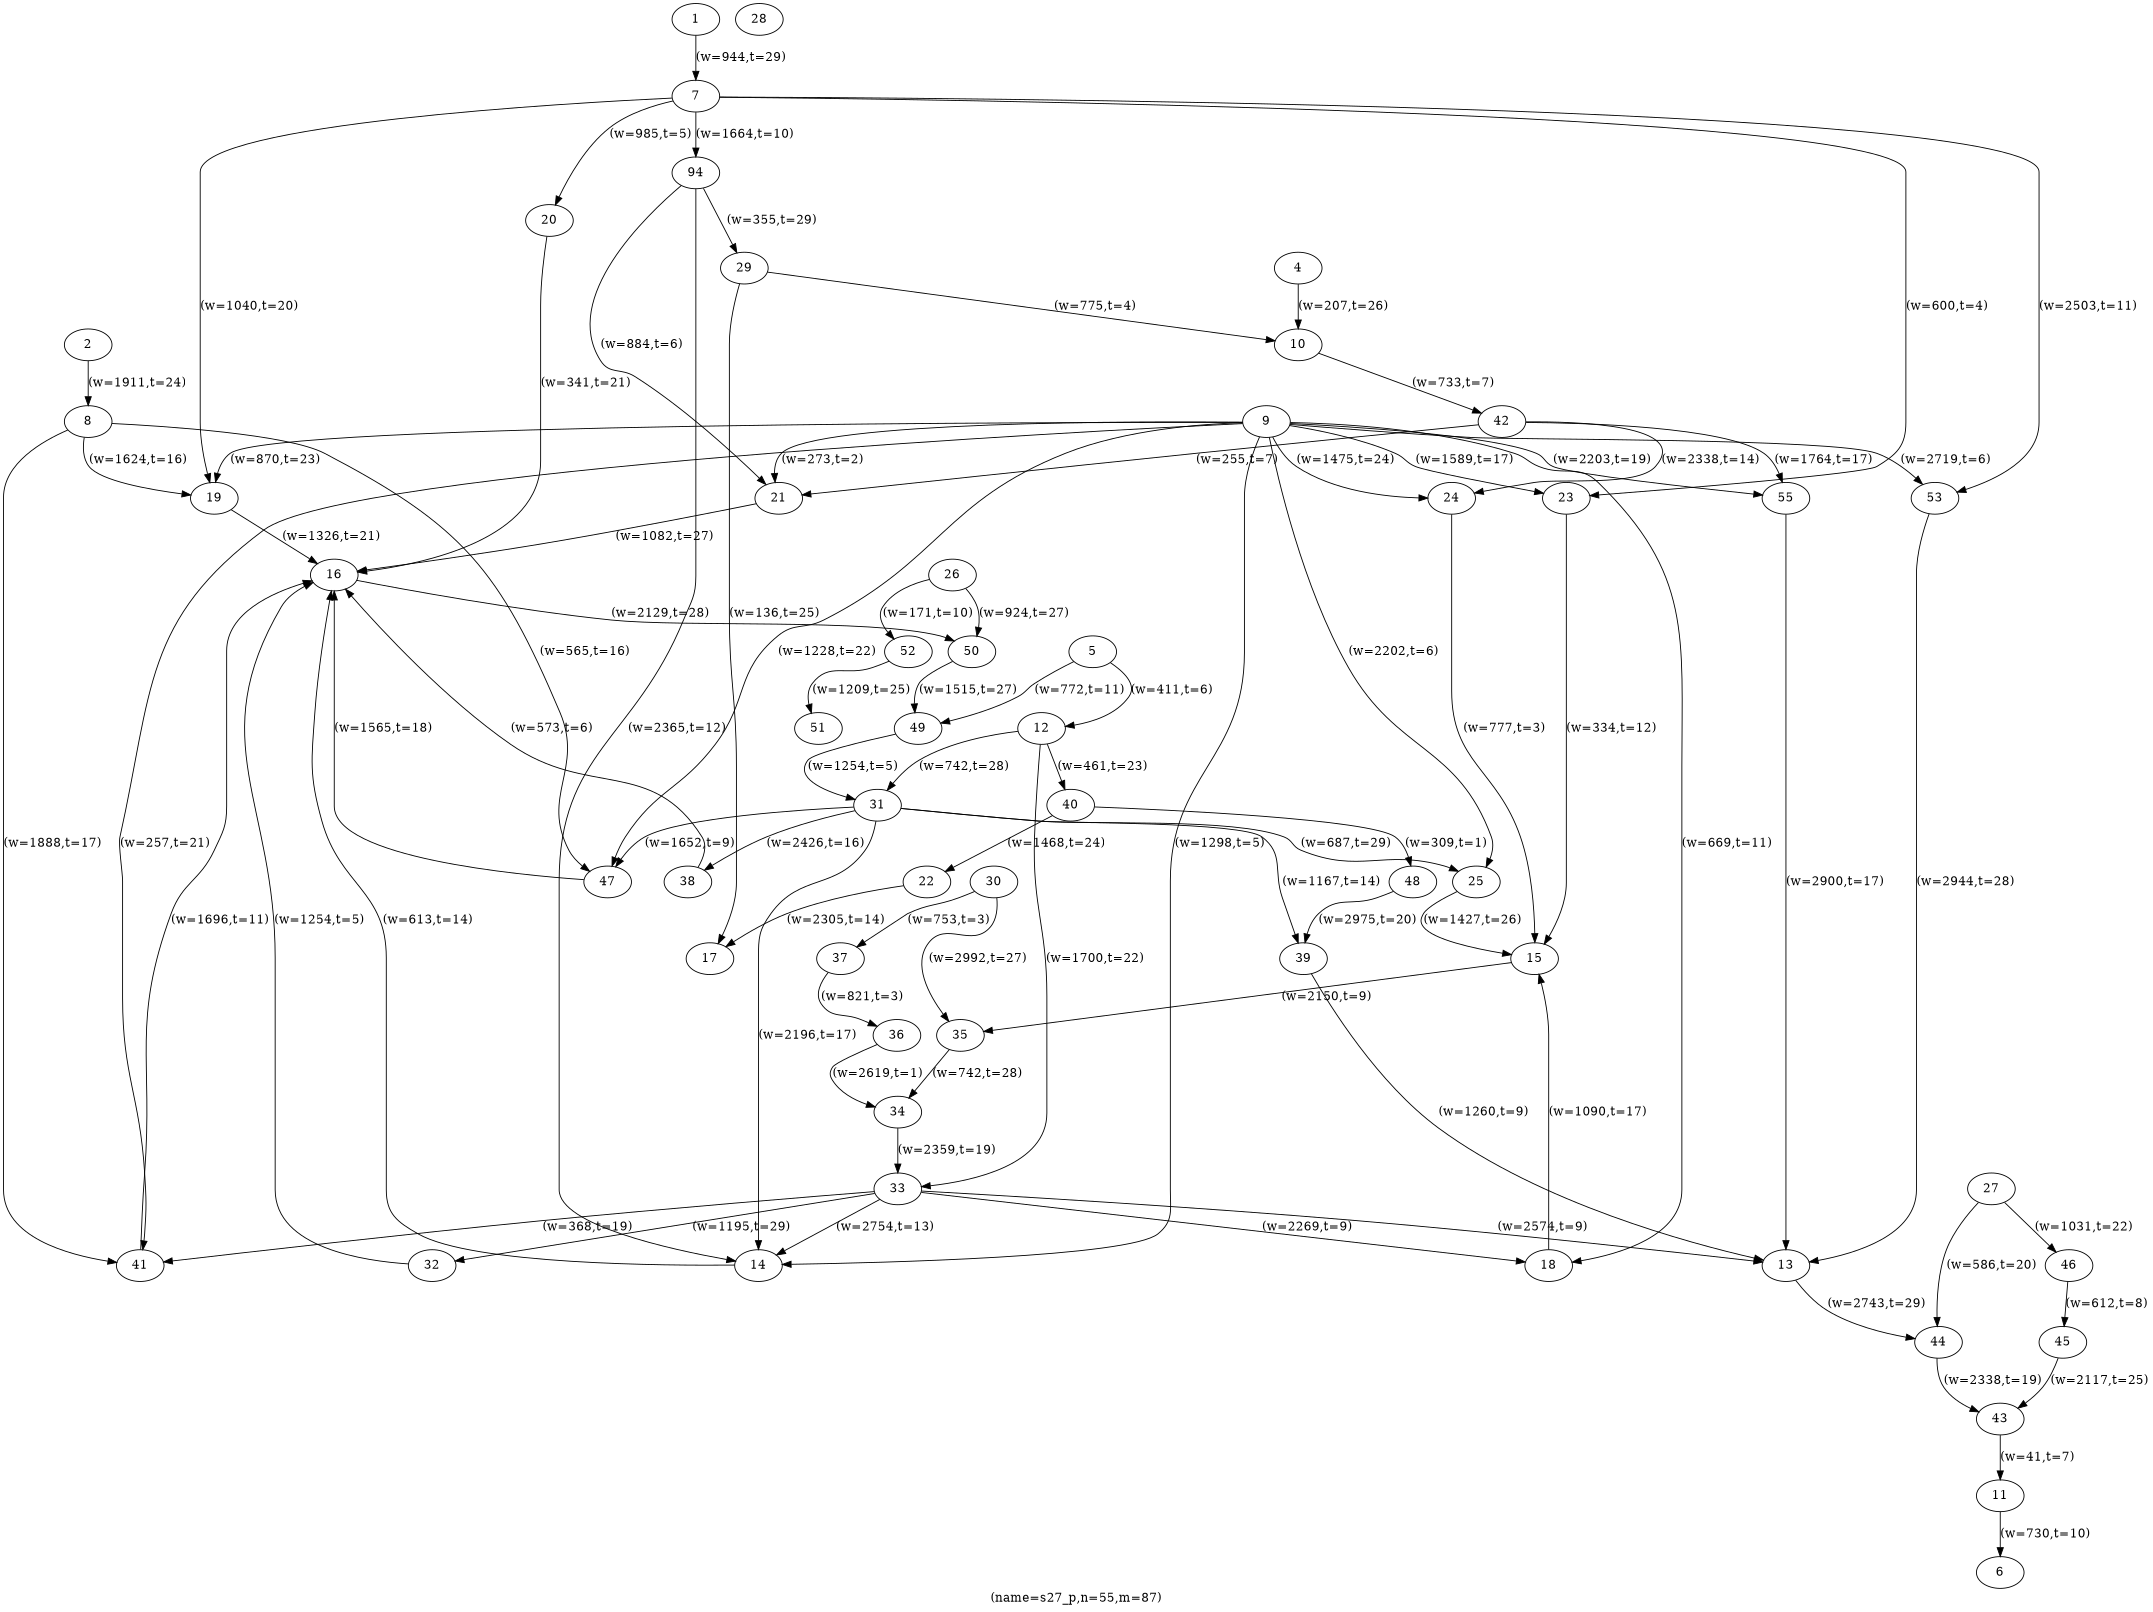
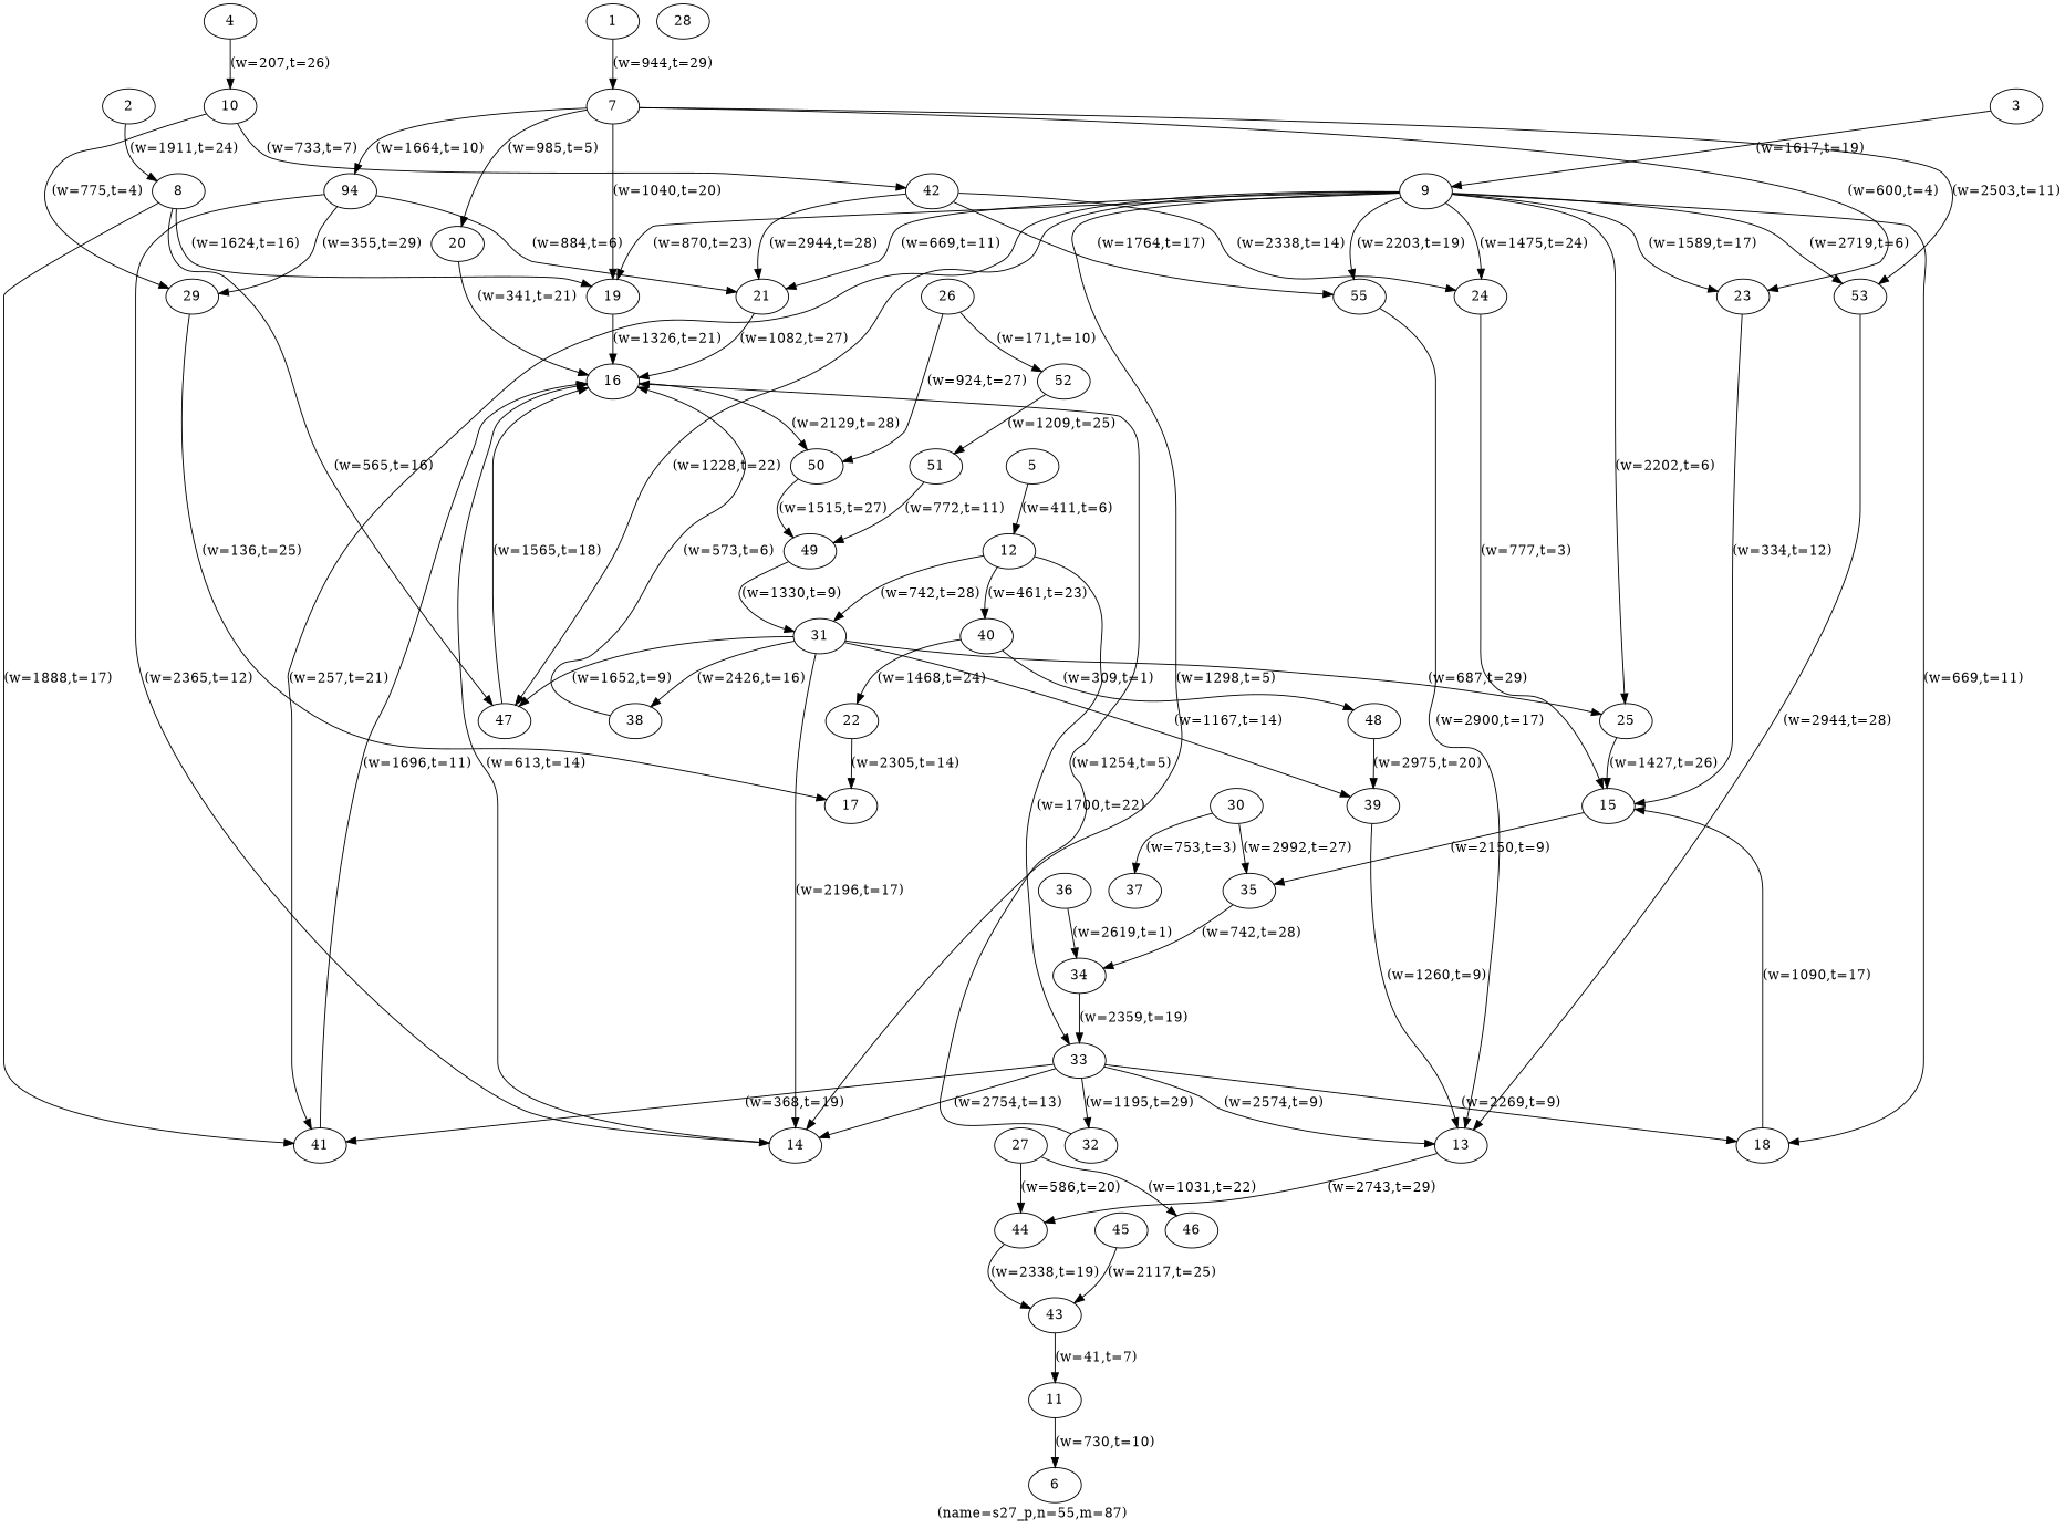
  digraph {
    label="(name=s27_p,n=55,m=87)"
    n1 [label=1]
    n2 [label=7]
    n3 [label=19]
    n4 [label=20]
    n5 [label=23]
    n6 [label=53]
    n7 [label=94]
    n8 [label=16]
    n9 [label=15]
    n10 [label=13]
    n11 [label=14]
    n12 [label=21]
    n13 [label=29]
    n14 [label=2]
    n15 [label=8]
    n16 [label=41]
    n17 [label=47]
+   n18 [label=3]
    n19 [label=9]
    n20 [label=18]
    n21 [label=24]
    n22 [label=25]
    n23 [label=55]
    n24 [label=4]
    n25 [label=10]
    n26 [label=42]
    n27 [label=17]
    n28 [label=5]
    n29 [label=12]
    n30 [label=31]
    n31 [label=33]
    n32 [label=40]
    n33 [label=38]
    n34 [label=39]
    n35 [label=32]
    n36 [label=22]
    n37 [label=48]
    n38 [label=50]
    n39 [label=35]
    n40 [label=44]
    n41 [label=11]
    n42 [label=6]
    n43 [label=43]
    n44 [label=49]
    n45 [label=34]
    n46 [label=26]
    n47 [label=52]
    n48 [label=51]
    n49 [label=27]
    n50 [label=46]
    n51 [label=45]
    n52 [label=30]
    n53 [label=37]
    n54 [label=36]
    n55 [label=28]
    n1 -> n2 [label="(w=944,t=29)"]
    n2 -> n3 [label="(w=1040,t=20)"]
    n2 -> n4 [label="(w=985,t=5)"]
    n2 -> n5 [label="(w=600,t=4)"]
    n2 -> n6 [label="(w=2503,t=11)"]
    n2 -> n7 [label="(w=1664,t=10)"]
    n3 -> n8 [label="(w=1326,t=21)"]
    n4 -> n8 [label="(w=341,t=21)"]
    n5 -> n9 [label="(w=334,t=12)"]
    n6 -> n10 [label="(w=2944,t=28)"]
    n7 -> n11 [label="(w=2365,t=12)"]
    n7 -> n12 [label="(w=884,t=6)"]
    n7 -> n13 [label="(w=355,t=29)"]
    n8 -> n38 [label="(w=2129,t=28)"]
    n9 -> n39 [label="(w=2150,t=9)"]
    n10 -> n40 [label="(w=2743,t=29)"]
    n11 -> n8 [label="(w=613,t=14)"]
    n12 -> n8 [label="(w=1082,t=27)"]
    n13 -> n27 [label="(w=136,t=25)"]
    n14 -> n15 [label="(w=1911,t=24)"]
    n15 -> n3 [label="(w=1624,t=16)"]
    n15 -> n16 [label="(w=1888,t=17)"]
    n15 -> n17 [label="(w=565,t=16)"]
    n16 -> n8 [label="(w=1696,t=11)"]
    n17 -> n8 [label="(w=1565,t=18)"]
+   n18 -> n19 [label="(w=1617,t=19)"]
    n19 -> n3 [label="(w=870,t=23)"]
    n19 -> n5 [label="(w=1589,t=17)"]
    n19 -> n6 [label="(w=2719,t=6)"]
    n19 -> n11 [label="(w=1298,t=5)"]
-   n19 -> n12 [label="(w=273,t=2)"]
+   n19 -> n12 [label="(w=669,t=11)"]
    n19 -> n16 [label="(w=257,t=21)"]
    n19 -> n17 [label="(w=1228,t=22)"]
    n19 -> n20 [label="(w=669,t=11)"]
    n19 -> n21 [label="(w=1475,t=24)"]
    n19 -> n22 [label="(w=2202,t=6)"]
    n19 -> n23 [label="(w=2203,t=19)"]
    n20 -> n9 [label="(w=1090,t=17)"]
    n21 -> n9 [label="(w=777,t=3)"]
    n22 -> n9 [label="(w=1427,t=26)"]
    n23 -> n10 [label="(w=2900,t=17)"]
    n24 -> n25 [label="(w=207,t=26)"]
-   n13 -> n25 [label="(w=775,t=4)"]
+   n25 -> n13 [label="(w=775,t=4)"]
    n25 -> n26 [label="(w=733,t=7)"]
-   n26 -> n12 [label="(w=255,t=7)"]
+   n26 -> n12 [label="(w=2944,t=28)"]
    n26 -> n21 [label="(w=2338,t=14)"]
    n26 -> n23 [label="(w=1764,t=17)"]
    n28 -> n29 [label="(w=411,t=6)"]
    n29 -> n30 [label="(w=742,t=28)"]
    n29 -> n31 [label="(w=1700,t=22)"]
    n29 -> n32 [label="(w=461,t=23)"]
    n30 -> n11 [label="(w=2196,t=17)"]
    n30 -> n17 [label="(w=1652,t=9)"]
    n30 -> n22 [label="(w=687,t=29)"]
    n30 -> n33 [label="(w=2426,t=16)"]
    n30 -> n34 [label="(w=1167,t=14)"]
    n31 -> n10 [label="(w=2574,t=9)"]
    n31 -> n11 [label="(w=2754,t=13)"]
    n31 -> n16 [label="(w=368,t=19)"]
    n31 -> n20 [label="(w=2269,t=9)"]
    n31 -> n35 [label="(w=1195,t=29)"]
    n32 -> n36 [label="(w=1468,t=24)"]
    n32 -> n37 [label="(w=309,t=1)"]
    n33 -> n8 [label="(w=573,t=6)"]
    n34 -> n10 [label="(w=1260,t=9)"]
    n35 -> n8 [label="(w=1254,t=5)"]
    n36 -> n27 [label="(w=2305,t=14)"]
    n37 -> n34 [label="(w=2975,t=20)"]
    n38 -> n44 [label="(w=1515,t=27)"]
    n39 -> n45 [label="(w=742,t=28)"]
    n40 -> n43 [label="(w=2338,t=19)"]
    n41 -> n42 [label="(w=730,t=10)"]
    n43 -> n41 [label="(w=41,t=7)"]
-   n44 -> n30 [label="(w=1254,t=5)"]
+   n44 -> n30 [label="(w=1330,t=9)"]
    n45 -> n31 [label="(w=2359,t=19)"]
    n46 -> n38 [label="(w=924,t=27)"]
    n46 -> n47 [label="(w=171,t=10)"]
    n47 -> n48 [label="(w=1209,t=25)"]
-   n28 -> n44 [label="(w=772,t=11)"]
+   n48 -> n44 [label="(w=772,t=11)"]
    n49 -> n40 [label="(w=586,t=20)"]
    n49 -> n50 [label="(w=1031,t=22)"]
-   n50 -> n51 [label="(w=612,t=8)"]
    n51 -> n43 [label="(w=2117,t=25)"]
    n52 -> n39 [label="(w=2992,t=27)"]
    n52 -> n53 [label="(w=753,t=3)"]
-   n53 -> n54 [label="(w=821,t=3)"]
    n54 -> n45 [label="(w=2619,t=1)"]
  }
